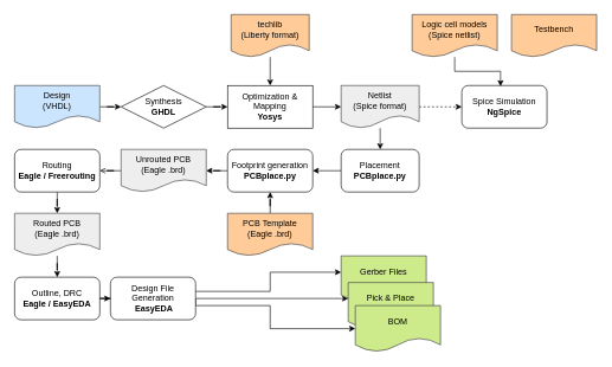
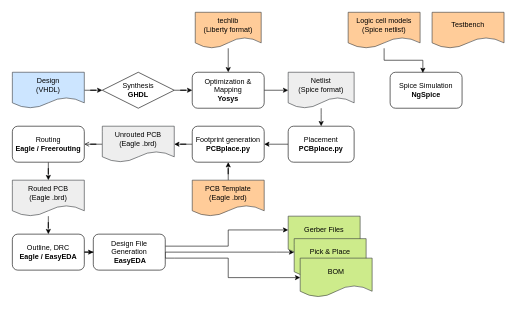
  <mxCell id="0" />
  <mxCell id="1" parent="0" />
  <mxCell id="2" value="" style="edgeStyle=orthogonalEdgeStyle;rounded=0;orthogonalLoop=1;jettySize=auto;html=1;" edge="1" parent="1" source="3" target="5"><mxGeometry relative="1" as="geometry" /></mxCell>
  <mxCell id="3" value="Design&lt;br&gt;(VHDL)" style="shape=document;whiteSpace=wrap;html=1;boundedLbl=1;fillColor=#cce5ff;strokeColor=#36393d;" vertex="1" parent="1"><mxGeometry x="20" y="120" width="120" height="60" as="geometry" /></mxCell>
  <mxCell id="4" value="" style="edgeStyle=orthogonalEdgeStyle;rounded=0;orthogonalLoop=1;jettySize=auto;html=1;" edge="1" parent="1" source="5" target="7"><mxGeometry relative="1" as="geometry" /></mxCell>
  <mxCell id="5" value="Synthesis&lt;br&gt;&lt;b&gt;GHDL&lt;/b&gt;" style="rhombus;whiteSpace=wrap;html=1;" vertex="1" parent="1"><mxGeometry x="170" y="120" width="120" height="60" as="geometry" /></mxCell>
  <mxCell id="6" value="" style="edgeStyle=orthogonalEdgeStyle;rounded=0;orthogonalLoop=1;jettySize=auto;html=1;" edge="1" parent="1" source="7" target="10"><mxGeometry relative="1" as="geometry" /></mxCell>
- <mxCell id="7" value="Optimization &amp;amp; Mapping&lt;br&gt;&lt;b&gt;Yosys&lt;/b&gt;" style="whiteSpace=wrap;html=1;rounded=0;" vertex="1" parent="1"><mxGeometry x="320" y="120" width="120" height="60" as="geometry" /></mxCell>
+ <mxCell id="7" value="Optimization &amp;amp; Mapping&lt;br&gt;&lt;b&gt;Yosys&lt;/b&gt;" style="rounded=1;whiteSpace=wrap;html=1;" vertex="1" parent="1"><mxGeometry x="320" y="120" width="120" height="60" as="geometry" /></mxCell>
  <mxCell id="8" value="" style="edgeStyle=orthogonalEdgeStyle;rounded=0;orthogonalLoop=1;jettySize=auto;html=1;" edge="1" parent="1" source="10" target="12"><mxGeometry relative="1" as="geometry"><Array as="points"><mxPoint x="535" y="190" /><mxPoint x="535" y="190" /></Array></mxGeometry></mxCell>
- <mxCell id="9" value="" style="edgeStyle=orthogonalEdgeStyle;rounded=0;orthogonalLoop=1;jettySize=auto;html=1;dashed=1;" edge="1" parent="1" source="10" target="19"><mxGeometry relative="1" as="geometry" /></mxCell>
  <mxCell id="10" value="Netlist&lt;br&gt;(Spice format)" style="shape=document;whiteSpace=wrap;html=1;boundedLbl=1;rounded=1;fillColor=#eeeeee;strokeColor=#36393d;" vertex="1" parent="1"><mxGeometry x="480" y="120" width="110" height="60" as="geometry" /></mxCell>
  <mxCell id="11" value="" style="edgeStyle=orthogonalEdgeStyle;rounded=0;orthogonalLoop=1;jettySize=auto;html=1;" edge="1" parent="1" source="12" target="16"><mxGeometry relative="1" as="geometry" /></mxCell>
  <mxCell id="12" value="Placement&lt;br&gt;&lt;b&gt;PCBplace.py&lt;/b&gt;" style="whiteSpace=wrap;html=1;rounded=1;" vertex="1" parent="1"><mxGeometry x="480" y="210" width="110" height="60" as="geometry" /></mxCell>
  <mxCell id="13" value="" style="edgeStyle=orthogonalEdgeStyle;rounded=0;orthogonalLoop=1;jettySize=auto;html=1;" edge="1" parent="1" source="14" target="7"><mxGeometry relative="1" as="geometry" /></mxCell>
  <mxCell id="14" value="techlib&lt;br&gt;(Liberty format)" style="shape=document;whiteSpace=wrap;html=1;boundedLbl=1;rounded=1;fillColor=#ffcc99;strokeColor=#36393d;" vertex="1" parent="1"><mxGeometry x="325" y="20" width="110" height="60" as="geometry" /></mxCell>
  <mxCell id="15" value="" style="edgeStyle=orthogonalEdgeStyle;rounded=0;orthogonalLoop=1;jettySize=auto;html=1;" edge="1" parent="1" source="16" target="24"><mxGeometry relative="1" as="geometry" /></mxCell>
  <mxCell id="16" value="Footprint generation&lt;br&gt;&lt;b&gt;PCBplace.py&lt;/b&gt;" style="whiteSpace=wrap;html=1;rounded=1;" vertex="1" parent="1"><mxGeometry x="320" y="210" width="120" height="60" as="geometry" /></mxCell>
  <mxCell id="17" value="" style="edgeStyle=orthogonalEdgeStyle;rounded=0;orthogonalLoop=1;jettySize=auto;html=1;" edge="1" parent="1" source="18" target="16"><mxGeometry relative="1" as="geometry" /></mxCell>
  <mxCell id="18" value="PCB Template&lt;br&gt;(Eagle .brd)" style="shape=document;whiteSpace=wrap;html=1;boundedLbl=1;fillColor=#ffcc99;strokeColor=#36393d;" vertex="1" parent="1"><mxGeometry x="320" y="300" width="120" height="60" as="geometry" /></mxCell>
  <mxCell id="19" value="Spice Simulation&lt;br&gt;&lt;b&gt;NgSpice&lt;/b&gt;" style="whiteSpace=wrap;html=1;rounded=1;" vertex="1" parent="1"><mxGeometry x="650" y="120" width="120" height="60" as="geometry" /></mxCell>
  <mxCell id="20" value="" style="edgeStyle=orthogonalEdgeStyle;rounded=0;orthogonalLoop=1;jettySize=auto;html=1;entryX=0.455;entryY=0.019;entryDx=0;entryDy=0;entryPerimeter=0;" edge="1" parent="1" source="21" target="19"><mxGeometry relative="1" as="geometry" /></mxCell>
  <mxCell id="21" value="Logic cell models&lt;br&gt;(Spice netlist)" style="shape=document;whiteSpace=wrap;html=1;boundedLbl=1;rounded=1;fillColor=#ffcc99;strokeColor=#36393d;" vertex="1" parent="1"><mxGeometry x="580" y="20" width="120" height="60" as="geometry" /></mxCell>
  <mxCell id="22" value="Testbench" style="shape=document;whiteSpace=wrap;html=1;boundedLbl=1;rounded=1;fillColor=#ffcc99;strokeColor=#36393d;" vertex="1" parent="1"><mxGeometry x="720" y="20" width="120" height="60" as="geometry" /></mxCell>
  <mxCell id="23" value="" style="edgeStyle=orthogonalEdgeStyle;rounded=0;orthogonalLoop=1;jettySize=auto;html=1;endArrow=open;" edge="1" parent="1" source="24" target="26"><mxGeometry relative="1" as="geometry" /></mxCell>
  <mxCell id="24" value="Unrouted PCB&lt;br&gt;(Eagle .brd)" style="shape=document;whiteSpace=wrap;html=1;boundedLbl=1;rounded=1;fillColor=#eeeeee;strokeColor=#36393d;" vertex="1" parent="1"><mxGeometry x="170" y="210" width="120" height="60" as="geometry" /></mxCell>
  <mxCell id="25" value="" style="edgeStyle=orthogonalEdgeStyle;rounded=0;orthogonalLoop=1;jettySize=auto;html=1;" edge="1" parent="1" source="26" target="34"><mxGeometry relative="1" as="geometry" /></mxCell>
  <mxCell id="26" value="Routing&lt;br&gt;&lt;b&gt;Eagle / Freerouting&lt;/b&gt;" style="rounded=1;whiteSpace=wrap;html=1;" vertex="1" parent="1"><mxGeometry x="20" y="210" width="120" height="60" as="geometry" /></mxCell>
  <mxCell id="27" value="" style="edgeStyle=orthogonalEdgeStyle;rounded=0;orthogonalLoop=1;jettySize=auto;html=1;" edge="1" parent="1" source="28" target="32"><mxGeometry relative="1" as="geometry" /></mxCell>
  <mxCell id="28" value="Outline, DRC&lt;br&gt;&lt;b&gt;Eagle / EasyEDA&lt;/b&gt;" style="whiteSpace=wrap;html=1;rounded=1;" vertex="1" parent="1"><mxGeometry x="20" y="390" width="120" height="60" as="geometry" /></mxCell>
  <mxCell id="29" value="" style="edgeStyle=orthogonalEdgeStyle;rounded=0;orthogonalLoop=1;jettySize=auto;html=1;" edge="1" parent="1" source="32" target="35"><mxGeometry relative="1" as="geometry"><Array as="points"><mxPoint x="380" y="410" /><mxPoint x="380" y="383" /></Array></mxGeometry></mxCell>
  <mxCell id="30" style="edgeStyle=orthogonalEdgeStyle;rounded=0;orthogonalLoop=1;jettySize=auto;html=1;exitX=1;exitY=0.5;exitDx=0;exitDy=0;" edge="1" parent="1" source="32" target="36"><mxGeometry relative="1" as="geometry"><Array as="points"><mxPoint x="460" y="420" /><mxPoint x="460" y="420" /></Array></mxGeometry></mxCell>
  <mxCell id="31" style="edgeStyle=orthogonalEdgeStyle;rounded=0;orthogonalLoop=1;jettySize=auto;html=1;exitX=1;exitY=0.5;exitDx=0;exitDy=0;entryX=0;entryY=0.5;entryDx=0;entryDy=0;" edge="1" parent="1" source="32" target="37"><mxGeometry relative="1" as="geometry"><Array as="points"><mxPoint x="290" y="430" /><mxPoint x="380" y="430" /><mxPoint x="380" y="463" /><mxPoint x="500" y="463" /></Array></mxGeometry></mxCell>
  <mxCell id="32" value="Design File Generation&lt;br&gt;&lt;b&gt;&amp;nbsp;EasyEDA&lt;/b&gt;" style="whiteSpace=wrap;html=1;rounded=1;" vertex="1" parent="1"><mxGeometry x="155" y="390" width="120" height="60" as="geometry" /></mxCell>
  <mxCell id="33" value="" style="edgeStyle=orthogonalEdgeStyle;rounded=0;orthogonalLoop=1;jettySize=auto;html=1;" edge="1" parent="1" source="34" target="28"><mxGeometry relative="1" as="geometry" /></mxCell>
  <mxCell id="34" value="Routed PCB&lt;br&gt;(Eagle .brd)" style="shape=document;whiteSpace=wrap;html=1;boundedLbl=1;rounded=1;fillColor=#eeeeee;strokeColor=#36393d;" vertex="1" parent="1"><mxGeometry x="20" y="300" width="120" height="60" as="geometry" /></mxCell>
  <mxCell id="35" value="Gerber Files" style="shape=document;whiteSpace=wrap;html=1;boundedLbl=1;rounded=1;fillColor=#cdeb8b;strokeColor=#36393d;" vertex="1" parent="1"><mxGeometry x="480" y="360" width="120" height="65" as="geometry" /></mxCell>
  <mxCell id="36" value="Pick &amp;amp; Place" style="shape=document;whiteSpace=wrap;html=1;boundedLbl=1;rounded=1;fillColor=#cdeb8b;strokeColor=#36393d;" vertex="1" parent="1"><mxGeometry x="490" y="397.5" width="120" height="65" as="geometry" /></mxCell>
  <mxCell id="37" value="BOM" style="shape=document;whiteSpace=wrap;html=1;boundedLbl=1;rounded=1;fillColor=#cdeb8b;strokeColor=#36393d;" vertex="1" parent="1"><mxGeometry x="500" y="430" width="120" height="65" as="geometry" /></mxCell>
